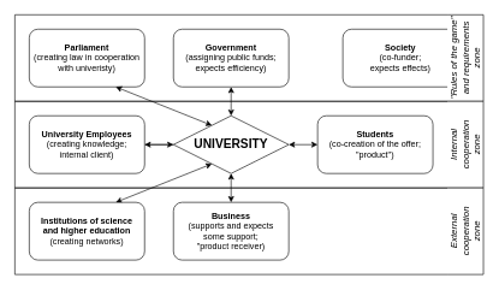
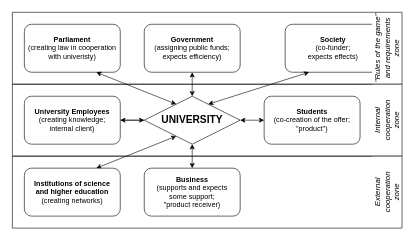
  <mxCell id="0" />
  <mxCell id="1" parent="0" />
  <mxCell id="2" value="&lt;b&gt;Parliament&lt;/b&gt;&lt;br&gt;(creating law in cooperation with univeristy)" style="rounded=1;whiteSpace=wrap;html=1;" parent="1" vertex="1"><mxGeometry x="40" y="40" width="160" height="80" as="geometry" /></mxCell>
  <mxCell id="3" value="" style="edgeStyle=orthogonalEdgeStyle;rounded=0;orthogonalLoop=1;jettySize=auto;html=1;startArrow=classic;startFill=1;" parent="1" source="4" target="10" edge="1"><mxGeometry relative="1" as="geometry" /></mxCell>
  <mxCell id="4" value="&lt;b&gt;Government&lt;/b&gt;&lt;br&gt;(assigning public funds; &lt;br&gt;expects efficiency)" style="rounded=1;whiteSpace=wrap;html=1;" parent="1" vertex="1"><mxGeometry x="240" y="40" width="160" height="80" as="geometry" /></mxCell>
  <mxCell id="5" value="&lt;b&gt;Society&lt;/b&gt;&lt;br&gt;(co-funder; &lt;br&gt;expects effects)" style="rounded=1;whiteSpace=wrap;html=1;" parent="1" vertex="1"><mxGeometry x="475" y="40" width="160" height="80" as="geometry" /></mxCell>
  <mxCell id="6" value="" style="edgeStyle=orthogonalEdgeStyle;rounded=0;orthogonalLoop=1;jettySize=auto;html=1;" parent="1" source="10" target="13" edge="1"><mxGeometry relative="1" as="geometry" /></mxCell>
  <mxCell id="7" style="rounded=0;orthogonalLoop=1;jettySize=auto;html=1;exitX=0.25;exitY=1;exitDx=0;exitDy=0;entryX=0.75;entryY=0;entryDx=0;entryDy=0;startArrow=classic;startFill=1;" parent="1" source="10" target="16" edge="1"><mxGeometry relative="1" as="geometry" /></mxCell>
+ <mxCell id="8" style="rounded=0;orthogonalLoop=1;jettySize=auto;html=1;exitX=0.75;exitY=0;exitDx=0;exitDy=0;entryX=0.25;entryY=1;entryDx=0;entryDy=0;startArrow=classic;startFill=1;" parent="1" source="10" target="5" edge="1"><mxGeometry relative="1" as="geometry" /></mxCell>
  <mxCell id="9" style="rounded=0;orthogonalLoop=1;jettySize=auto;html=1;exitX=0.25;exitY=0;exitDx=0;exitDy=0;entryX=0.75;entryY=1;entryDx=0;entryDy=0;startArrow=classic;startFill=1;" parent="1" source="10" target="2" edge="1"><mxGeometry relative="1" as="geometry" /></mxCell>
  <mxCell id="10" value="&lt;b&gt;&lt;font style=&quot;font-size: 17px;&quot;&gt;UNIVERSITY&lt;/font&gt;&lt;/b&gt;" style="rhombus;whiteSpace=wrap;html=1;" parent="1" vertex="1"><mxGeometry x="240" y="160" width="160" height="80" as="geometry" /></mxCell>
  <mxCell id="11" value="" style="edgeStyle=orthogonalEdgeStyle;rounded=0;orthogonalLoop=1;jettySize=auto;html=1;" parent="1" source="13" target="10" edge="1"><mxGeometry relative="1" as="geometry" /></mxCell>
  <mxCell id="12" value="" style="edgeStyle=orthogonalEdgeStyle;rounded=0;orthogonalLoop=1;jettySize=auto;html=1;exitX=1;exitY=0.5;exitDx=0;exitDy=0;startArrow=classic;startFill=1;" parent="1" source="10" target="14" edge="1"><mxGeometry relative="1" as="geometry" /></mxCell>
  <mxCell id="13" value="&lt;b&gt;University Employees&lt;/b&gt;&lt;br&gt;(creating knowledge;&lt;br&gt;internal client)" style="rounded=1;whiteSpace=wrap;html=1;" parent="1" vertex="1"><mxGeometry x="40" y="160" width="160" height="80" as="geometry" /></mxCell>
  <mxCell id="14" value="&lt;b&gt;Students&lt;/b&gt;&lt;br&gt;(co-creation of the offer;&lt;br&gt;&quot;product&quot;)" style="rounded=1;whiteSpace=wrap;html=1;" parent="1" vertex="1"><mxGeometry x="440" y="160" width="160" height="80" as="geometry" /></mxCell>
  <mxCell id="15" value="&lt;b&gt;Business&lt;/b&gt;&lt;br&gt;(supports and expects &lt;br&gt;some support; &lt;br&gt;&quot;product receiver)" style="rounded=1;whiteSpace=wrap;html=1;" parent="1" vertex="1"><mxGeometry x="240" y="280" width="160" height="80" as="geometry" /></mxCell>
  <mxCell id="16" value="&lt;b&gt;Institutions of science &lt;br&gt;and higher education&lt;/b&gt;&lt;br&gt;(creating networks)" style="rounded=1;whiteSpace=wrap;html=1;" parent="1" vertex="1"><mxGeometry x="40" y="280" width="160" height="80" as="geometry" /></mxCell>
  <mxCell id="17" value="" style="endArrow=classic;startArrow=classic;html=1;rounded=0;entryX=0.5;entryY=1;entryDx=0;entryDy=0;exitX=0.5;exitY=0;exitDx=0;exitDy=0;" parent="1" source="15" target="10" edge="1"><mxGeometry width="50" height="50" relative="1" as="geometry"><mxPoint x="320" y="270" as="sourcePoint" /><mxPoint x="360" y="170" as="targetPoint" /></mxGeometry></mxCell>
  <mxCell id="18" value="&lt;i style=&quot;font-weight: normal; font-size: 13px;&quot;&gt;&quot;Rules of the game&quot; and requirements zone&lt;/i&gt;" style="swimlane;horizontal=0;whiteSpace=wrap;html=1;shadow=0;flipH=1;startSize=50;swimlaneLine=0;" parent="1" vertex="1"><mxGeometry x="20" y="20" width="650" height="120" as="geometry" /></mxCell>
  <mxCell id="19" value="&lt;span style=&quot;font-size: 13px; font-weight: 400;&quot;&gt;&lt;i&gt;Internal &lt;br&gt;cooperation &lt;br&gt;zone&lt;/i&gt;&lt;/span&gt;" style="swimlane;horizontal=0;whiteSpace=wrap;html=1;shadow=0;flipH=1;startSize=50;swimlaneLine=0;" parent="1" vertex="1"><mxGeometry x="20" y="140" width="650" height="120" as="geometry" /></mxCell>
  <mxCell id="20" value="&lt;i style=&quot;font-size: 13px; font-weight: 400;&quot;&gt;External&lt;br&gt;cooperation&lt;br&gt;zone&lt;/i&gt;" style="swimlane;horizontal=0;whiteSpace=wrap;html=1;shadow=0;flipH=1;startSize=50;swimlaneLine=0;" parent="1" vertex="1"><mxGeometry x="20" y="260" width="650" height="120" as="geometry" /></mxCell>
